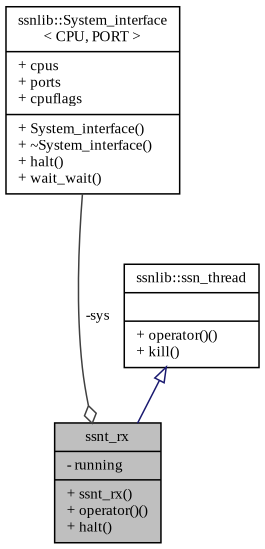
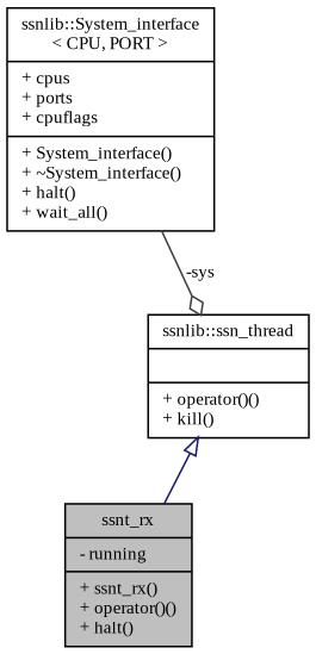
  digraph {
    fontname="Liberation Serif"
    node [color=black fillcolor=white fontname="Liberation Serif" fontsize=10 shape=record style=filled]
    edge [fontname="Liberation Serif" fontsize=10 labelfontname=Helvetica labelfontsize=10 style=solid]
    n1 [fillcolor=grey75 fontcolor=black height=0.2 label="{ssnt_rx\n|- running\l|+ ssnt_rx()\l+ operator()()\l+ halt()\l}" width=0.4]
    n2 [height=0.2 label="{ssnlib::ssn_thread\n||+ operator()()\l+ kill()\l}" width=0.4]
-   n3 [height=0.2 label="{ssnlib::System_interface\l\< CPU, PORT \>\n|+ cpus\l+ ports\l+ cpuflags\l|+ System_interface()\l+ ~System_interface()\l+ halt()\l+ wait_wait()\l}" width=0.4]
+   n3 [height=0.2 label="{ssnlib::System_interface\l\< CPU, PORT \>\n|+ cpus\l+ ports\l+ cpuflags\l|+ System_interface()\l+ ~System_interface()\l+ halt()\l+ wait_all()\l}" width=0.4]
    n2 -> n1 [arrowtail=onormal color=midnightblue dir=back]
-   n3 -> n1 [arrowhead=odiamond color=grey25 label=" -sys"]
+   n3 -> n2 [arrowhead=odiamond color=grey25 label=" -sys"]
  }
